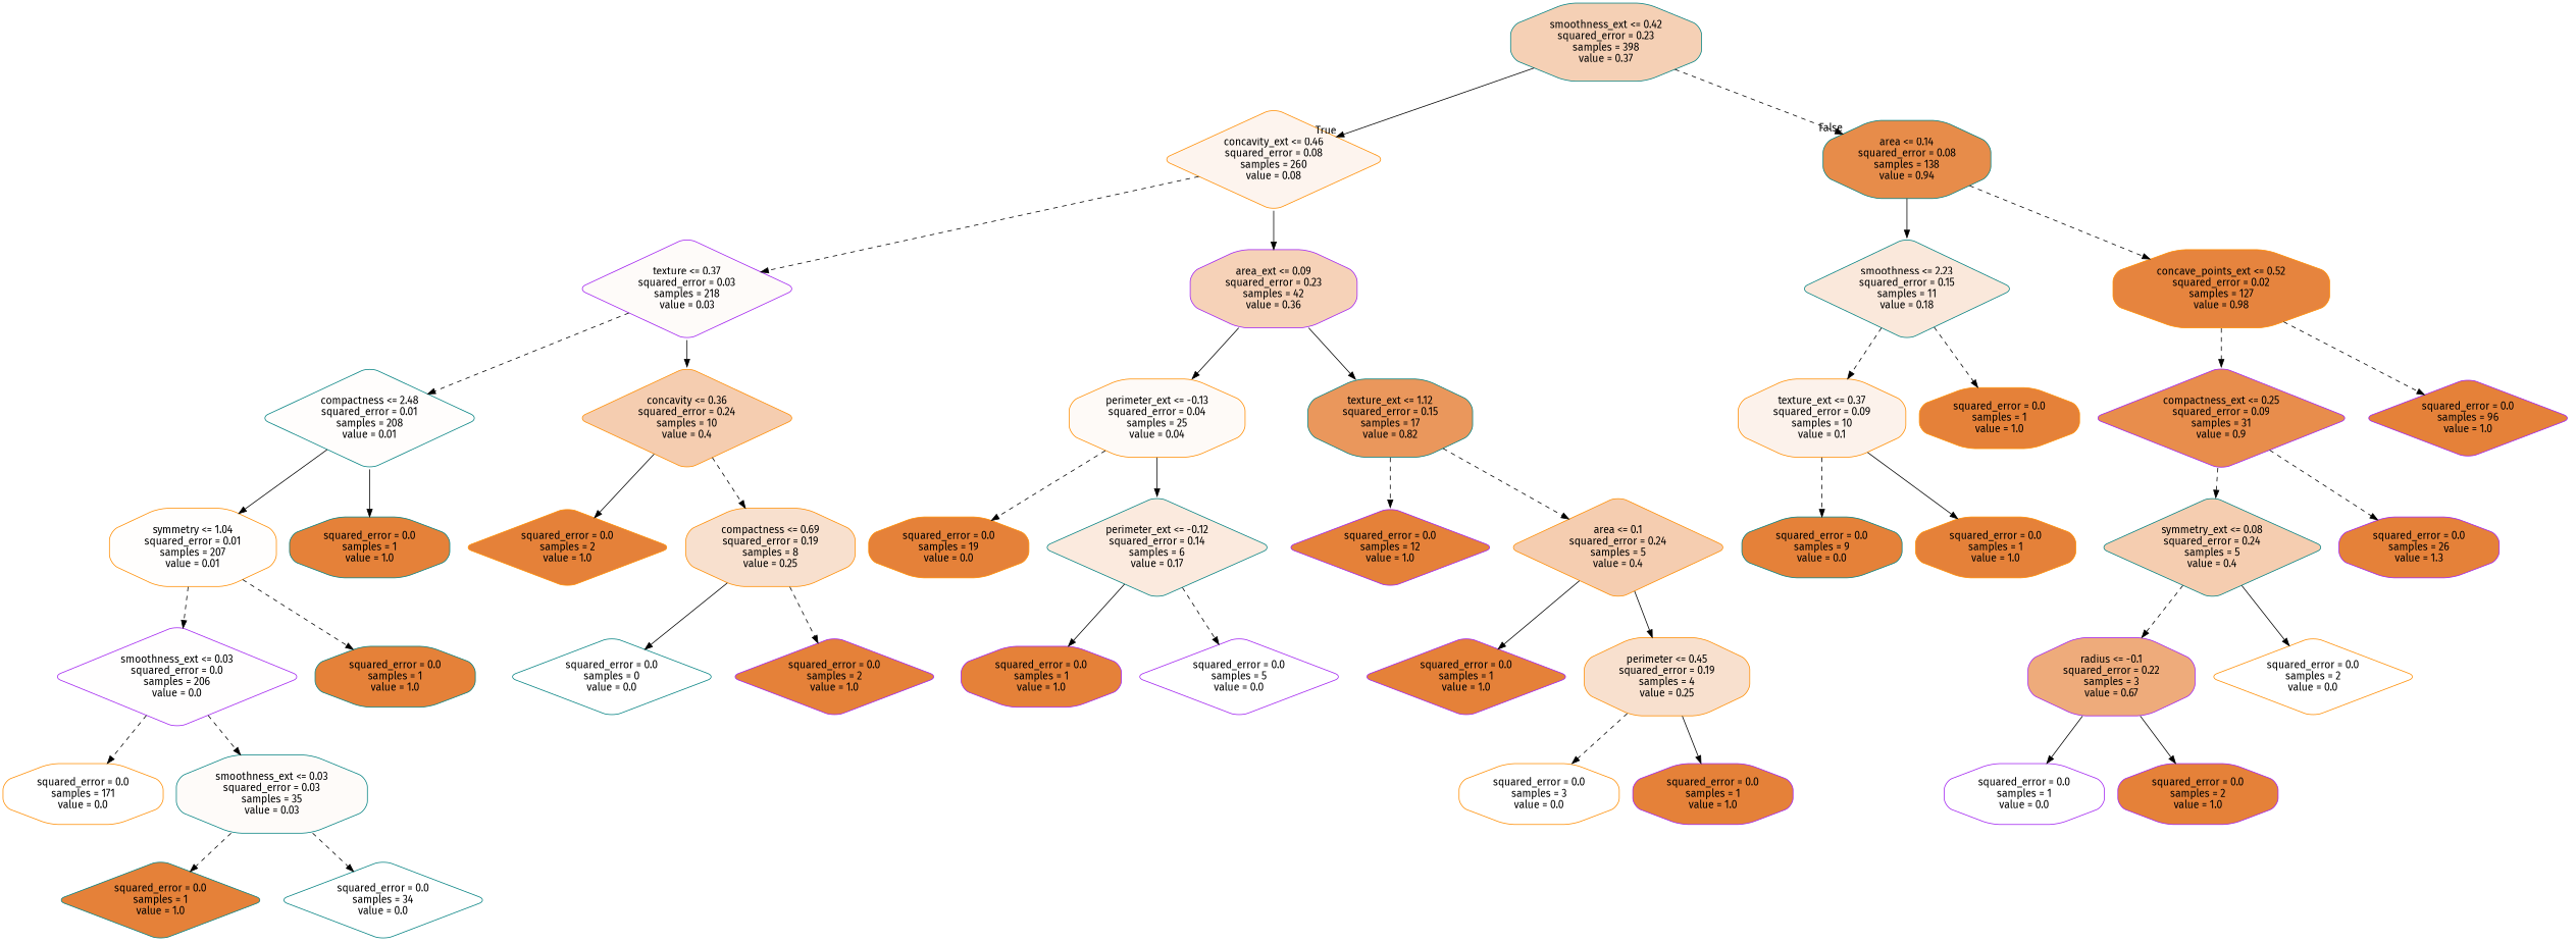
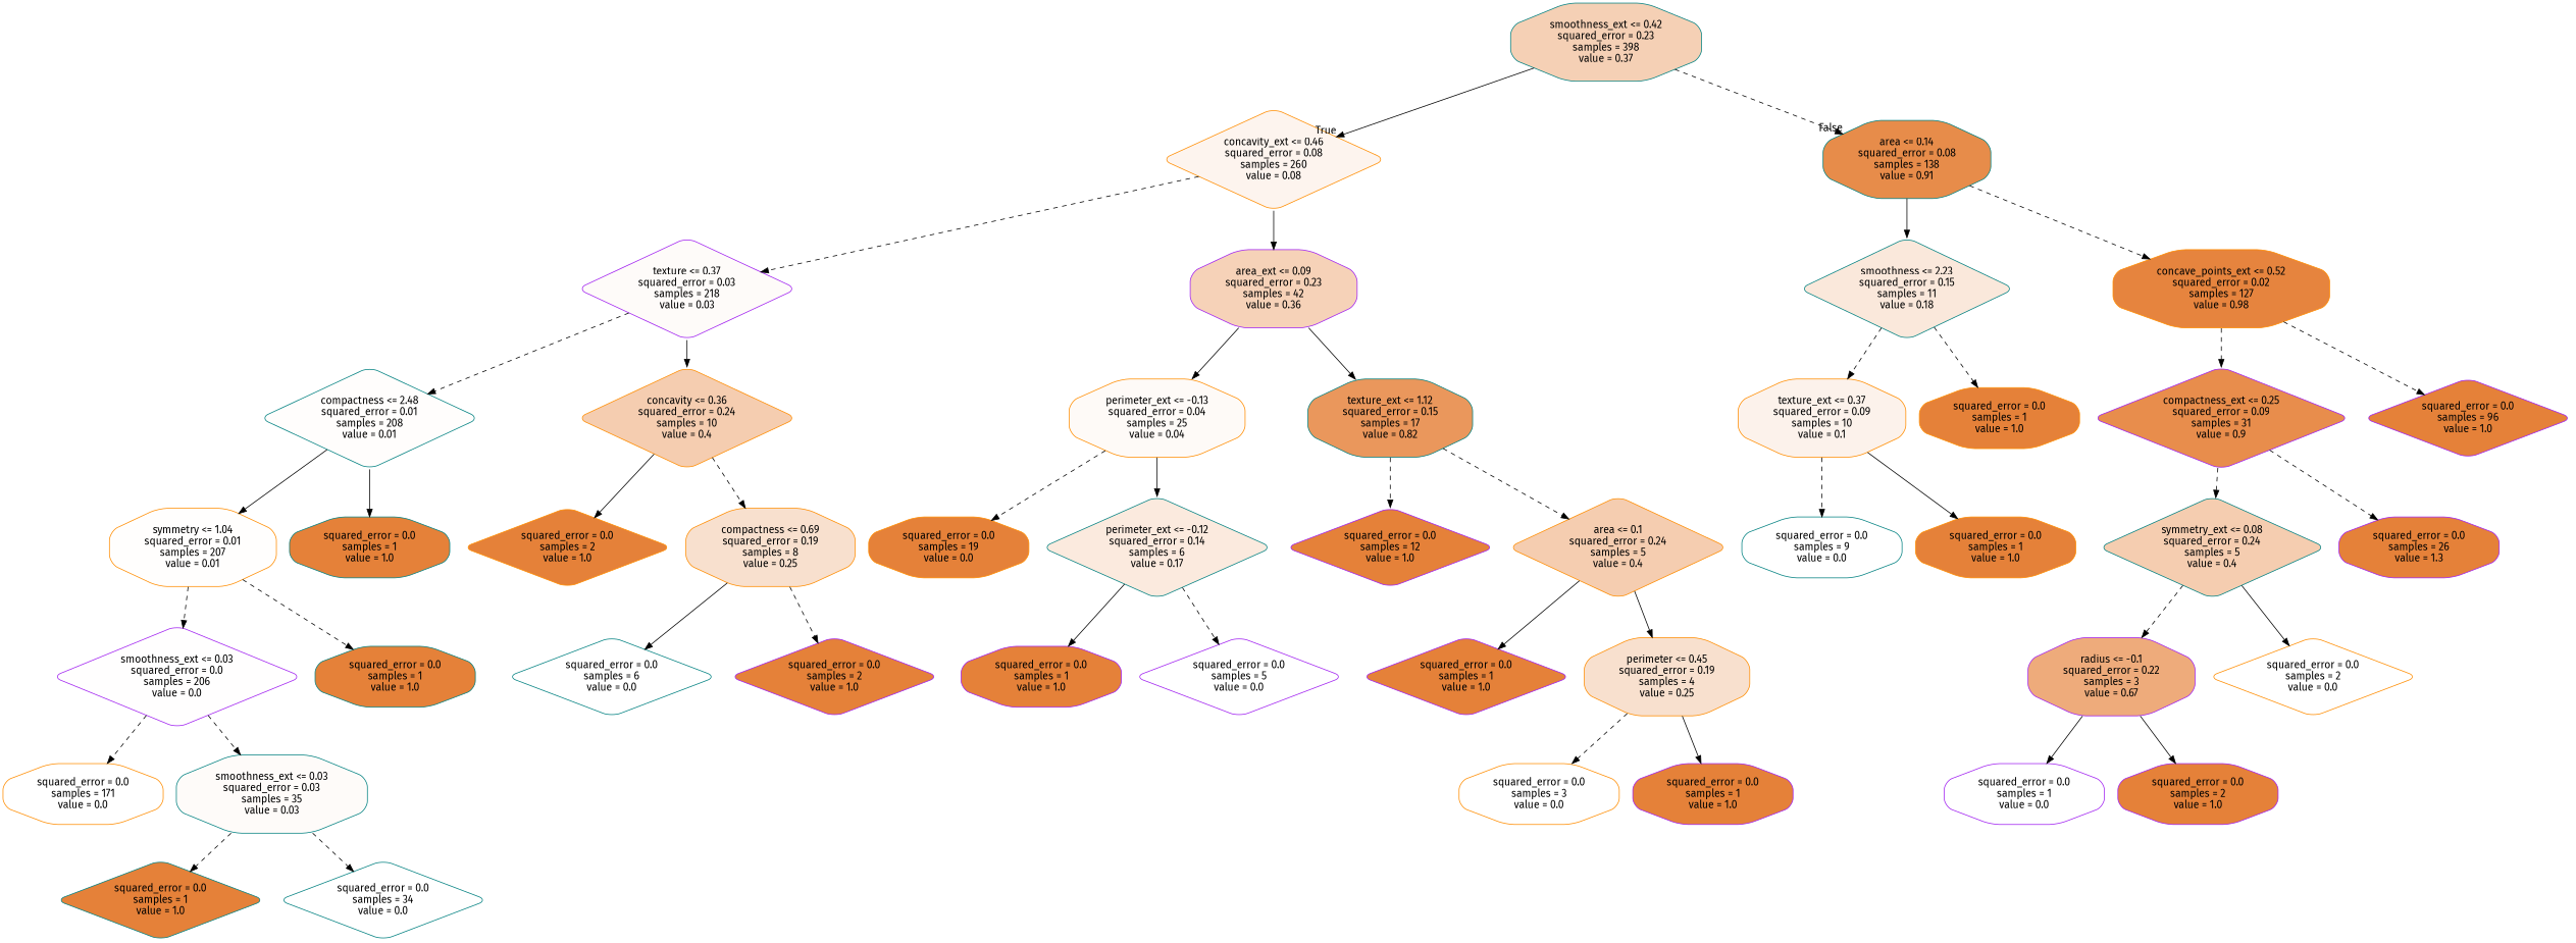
  digraph {
    fontname="Fira Sans"
    node [color=darkorange fillcolor="#e58139" fontname="Fira Sans" shape=octagon style="filled, rounded"]
    edge [fontname="Fira Sans" style=dashed]
    n1 [color=teal fillcolor="#f5d0b5" label="smoothness_ext <= 0.42\nsquared_error = 0.23\nsamples = 398\nvalue = 0.37"]
    n2 [fillcolor="#fdf4ee" label="concavity_ext <= 0.46\nsquared_error = 0.08\nsamples = 260\nvalue = 0.08" shape=diamond]
-   n3 [color=teal fillcolor="#e78c4a" label="area <= 0.14\nsquared_error = 0.08\nsamples = 138\nvalue = 0.94"]
+   n3 [color=teal fillcolor="#e78c4a" label="area <= 0.14\nsquared_error = 0.08\nsamples = 138\nvalue = 0.91"]
    n4 [color=purple fillcolor="#fefbf9" label="texture <= 0.37\nsquared_error = 0.03\nsamples = 218\nvalue = 0.03" shape=diamond]
    n5 [color=purple fillcolor="#f6d2b8" label="area_ext <= 0.09\nsquared_error = 0.23\nsamples = 42\nvalue = 0.36"]
    n6 [color=teal fillcolor="#fae8db" label="smoothness <= 2.23\nsquared_error = 0.15\nsamples = 11\nvalue = 0.18" shape=diamond]
    n7 [fillcolor="#e6843e" label="concave_points_ext <= 0.52\nsquared_error = 0.02\nsamples = 127\nvalue = 0.98"]
    n8 [color=teal fillcolor="#fffdfc" label="compactness <= 2.48\nsquared_error = 0.01\nsamples = 208\nvalue = 0.01" shape=diamond]
    n9 [fillcolor="#f5cdb0" label="concavity <= 0.36\nsquared_error = 0.24\nsamples = 10\nvalue = 0.4" shape=diamond]
    n10 [fillcolor="#fefaf7" label="perimeter_ext <= -0.13\nsquared_error = 0.04\nsamples = 25\nvalue = 0.04"]
    n11 [color=teal fillcolor="#ea975c" label="texture_ext <= 1.12\nsquared_error = 0.15\nsamples = 17\nvalue = 0.82"]
    n12 [fillcolor="#fffefd" label="symmetry <= 1.04\nsquared_error = 0.01\nsamples = 207\nvalue = 0.01"]
    n13 [color=teal label="squared_error = 0.0\nsamples = 1\nvalue = 1.0"]
    n14 [label="squared_error = 0.0\nsamples = 2\nvalue = 1.0" shape=diamond]
    n15 [fillcolor="#f8e0ce" label="compactness <= 0.69\nsquared_error = 0.19\nsamples = 8\nvalue = 0.25"]
    n16 [color=purple fillcolor="#fffefe" label="smoothness_ext <= 0.03\nsquared_error = 0.0\nsamples = 206\nvalue = 0.0" shape=diamond]
    n17 [color=teal label="squared_error = 0.0\nsamples = 1\nvalue = 1.0"]
    n18 [fillcolor="#ffffff" label="squared_error = 0.0\nsamples = 171\nvalue = 0.0"]
    n19 [color=teal fillcolor="#fefbf9" label="smoothness_ext <= 0.03\nsquared_error = 0.03\nsamples = 35\nvalue = 0.03"]
    n20 [color=teal label="squared_error = 0.0\nsamples = 1\nvalue = 1.0" shape=diamond]
    n21 [color=teal fillcolor="#ffffff" label="squared_error = 0.0\nsamples = 34\nvalue = 0.0" shape=diamond]
-   n22 [color=teal fillcolor="#ffffff" label="squared_error = 0.0\nsamples = 0\nvalue = 0.0" shape=diamond]
+   n22 [color=teal fillcolor="#ffffff" label="squared_error = 0.0\nsamples = 6\nvalue = 0.0" shape=diamond]
    n23 [color=purple label="squared_error = 0.0\nsamples = 2\nvalue = 1.0" shape=diamond]
    n24 [label="squared_error = 0.0\nsamples = 19\nvalue = 0.0"]
    n25 [color=teal fillcolor="#fbeade" label="perimeter_ext <= -0.12\nsquared_error = 0.14\nsamples = 6\nvalue = 0.17" shape=diamond]
    n26 [color=purple label="squared_error = 0.0\nsamples = 12\nvalue = 1.0" shape=diamond]
    n27 [fillcolor="#f5cdb0" label="area <= 0.1\nsquared_error = 0.24\nsamples = 5\nvalue = 0.4" shape=diamond]
    n28 [color=purple label="squared_error = 0.0\nsamples = 1\nvalue = 1.0"]
    n29 [color=purple fillcolor="#ffffff" label="squared_error = 0.0\nsamples = 5\nvalue = 0.0" shape=diamond]
    n30 [color=purple label="squared_error = 0.0\nsamples = 1\nvalue = 1.0" shape=diamond]
    n31 [fillcolor="#f8e0ce" label="perimeter <= 0.45\nsquared_error = 0.19\nsamples = 4\nvalue = 0.25"]
    n32 [fillcolor="#ffffff" label="squared_error = 0.0\nsamples = 3\nvalue = 0.0"]
    n33 [color=purple label="squared_error = 0.0\nsamples = 1\nvalue = 1.0"]
    n34 [fillcolor="#fcf2eb" label="texture_ext <= 0.37\nsquared_error = 0.09\nsamples = 10\nvalue = 0.1"]
    n35 [label="squared_error = 0.0\nsamples = 1\nvalue = 1.0"]
    n36 [color=purple fillcolor="#e88d4c" label="compactness_ext <= 0.25\nsquared_error = 0.09\nsamples = 31\nvalue = 0.9" shape=diamond]
    n37 [color=purple label="squared_error = 0.0\nsamples = 96\nvalue = 1.0" shape=diamond]
-   n38 [color=teal label="squared_error = 0.0\nsamples = 9\nvalue = 0.0"]
+   n38 [color=teal fillcolor="#ffffff" label="squared_error = 0.0\nsamples = 9\nvalue = 0.0"]
    n39 [label="squared_error = 0.0\nsamples = 1\nvalue = 1.0"]
    n40 [color=teal fillcolor="#f5cdb0" label="symmetry_ext <= 0.08\nsquared_error = 0.24\nsamples = 5\nvalue = 0.4" shape=diamond]
    n41 [color=purple label="squared_error = 0.0\nsamples = 26\nvalue = 1.3"]
    n42 [color=purple fillcolor="#eeab7b" label="radius <= -0.1\nsquared_error = 0.22\nsamples = 3\nvalue = 0.67"]
    n43 [fillcolor="#ffffff" label="squared_error = 0.0\nsamples = 2\nvalue = 0.0" shape=diamond]
    n44 [color=purple fillcolor="#ffffff" label="squared_error = 0.0\nsamples = 1\nvalue = 0.0"]
    n45 [color=purple label="squared_error = 0.0\nsamples = 2\nvalue = 1.0"]
    n1 -> n2 [headlabel=True labelangle=45 labeldistance=2.5 style=solid]
    n1 -> n3 [headlabel=False labelangle=-45 labeldistance=2.5]
    n2 -> n4
    n2 -> n5 [style=solid]
    n3 -> n6 [style=solid]
    n3 -> n7
    n4 -> n8
    n4 -> n9 [style=solid]
    n5 -> n10 [style=solid]
    n5 -> n11 [style=solid]
    n6 -> n34
    n6 -> n35
    n7 -> n36
    n7 -> n37
    n8 -> n12 [style=solid]
    n8 -> n13 [style=solid]
    n9 -> n14 [style=solid]
    n9 -> n15
    n10 -> n24
    n10 -> n25 [style=solid]
    n11 -> n26
    n11 -> n27
    n12 -> n16
    n12 -> n17
    n15 -> n22 [style=solid]
    n15 -> n23
    n16 -> n18
    n16 -> n19
    n19 -> n20
    n19 -> n21
    n25 -> n28 [style=solid]
    n25 -> n29
    n27 -> n30 [style=solid]
    n27 -> n31 [style=solid]
    n31 -> n32
    n31 -> n33 [style=solid]
    n34 -> n38
    n34 -> n39 [style=solid]
    n36 -> n40
    n36 -> n41
    n40 -> n42
    n40 -> n43 [style=solid]
    n42 -> n44 [style=solid]
    n42 -> n45 [style=solid]
  }
